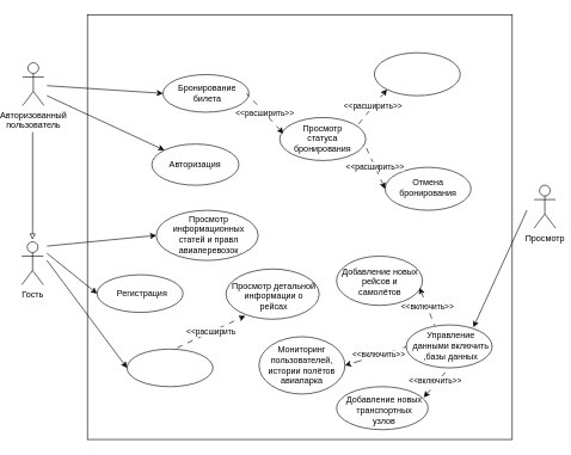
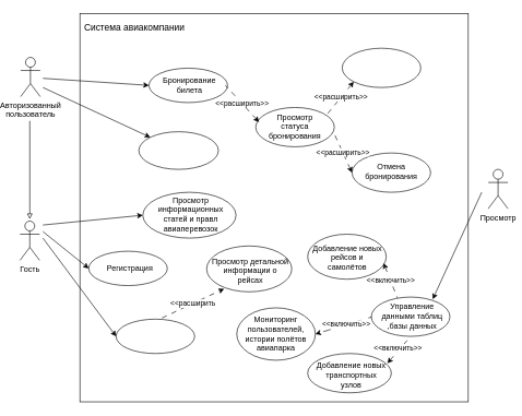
  <mxCell id="0" />
  <mxCell id="1" parent="0" />
  <mxCell id="2" value="" style="whiteSpace=wrap;html=1;aspect=fixed;fillColor=none;" parent="1" vertex="1"><mxGeometry x="111.5" y="20" width="593" height="593" as="geometry" /></mxCell>
  <mxCell id="3" value="Просмотр" style="shape=umlActor;verticalLabelPosition=bottom;verticalAlign=top;html=1;outlineConnect=0;" parent="1" vertex="1"><mxGeometry x="735" y="258" width="30" height="60" as="geometry" /></mxCell>
+ <mxCell id="4" value="&lt;font style=&quot;font-size: 14px;&quot;&gt;Система авиакомпании&lt;/font&gt;" style="text;html=1;strokeColor=none;fillColor=none;align=center;verticalAlign=middle;whiteSpace=wrap;rounded=0;strokeWidth=3;" parent="1" vertex="1"><mxGeometry x="115" y="26" width="160" height="30" as="geometry" /></mxCell>
  <mxCell id="5" value="" style="ellipse;whiteSpace=wrap;html=1;" parent="1" vertex="1"><mxGeometry x="166.75" y="486.75" width="120" height="52.5" as="geometry" /></mxCell>
  <mxCell id="6" value="" style="ellipse;whiteSpace=wrap;html=1;" parent="1" vertex="1"><mxGeometry x="305" y="375" width="130" height="70" as="geometry" /></mxCell>
  <mxCell id="7" value="Просмотр детальной информации о рейсах" style="text;html=1;strokeColor=none;fillColor=none;align=center;verticalAlign=middle;whiteSpace=wrap;rounded=0;" parent="1" vertex="1"><mxGeometry x="312" y="395" width="120" height="35" as="geometry" /></mxCell>
  <mxCell id="8" style="edgeStyle=orthogonalEdgeStyle;rounded=0;orthogonalLoop=1;jettySize=auto;html=1;exitX=0.5;exitY=1;exitDx=0;exitDy=0;" parent="1" source="7" target="7" edge="1"><mxGeometry relative="1" as="geometry" /></mxCell>
  <mxCell id="9" value="" style="ellipse;whiteSpace=wrap;html=1;" parent="1" vertex="1"><mxGeometry x="217" y="103.5" width="120" height="52.5" as="geometry" /></mxCell>
  <mxCell id="10" value="Бронирование&lt;br&gt;билета" style="text;html=1;strokeColor=none;fillColor=none;align=center;verticalAlign=middle;whiteSpace=wrap;rounded=0;" parent="1" vertex="1"><mxGeometry x="223.75" y="112.25" width="110" height="35" as="geometry" /></mxCell>
  <mxCell id="11" value="&amp;lt;&amp;lt;расширить" style="endArrow=classic;html=1;rounded=0;dashed=1;dashPattern=8 8;exitX=0.584;exitY=-0.034;exitDx=0;exitDy=0;entryX=0.206;entryY=0.933;entryDx=0;entryDy=0;entryPerimeter=0;startArrow=none;startFill=0;endFill=1;exitPerimeter=0;" parent="1" source="5" target="6" edge="1"><mxGeometry width="50" height="50" relative="1" as="geometry"><mxPoint x="385" y="413" as="sourcePoint" /><mxPoint x="455" y="103" as="targetPoint" /></mxGeometry></mxCell>
  <mxCell id="12" value="" style="ellipse;whiteSpace=wrap;html=1;" parent="1" vertex="1"><mxGeometry x="351" y="469.5" width="120" height="80" as="geometry" /></mxCell>
  <mxCell id="13" value="Мониторинг пользователей, истории полётов авиапарка" style="text;html=1;strokeColor=none;fillColor=none;align=center;verticalAlign=middle;whiteSpace=wrap;rounded=0;" parent="1" vertex="1"><mxGeometry x="356" y="485.25" width="110" height="46.5" as="geometry" /></mxCell>
  <mxCell id="14" value="" style="ellipse;whiteSpace=wrap;html=1;" parent="1" vertex="1"><mxGeometry x="459.25" y="357" width="120" height="68.75" as="geometry" /></mxCell>
  <mxCell id="15" value="Добавление новых рейсов и самолётов" style="text;html=1;strokeColor=none;fillColor=none;align=center;verticalAlign=middle;whiteSpace=wrap;rounded=0;" parent="1" vertex="1"><mxGeometry x="465.25" y="375" width="110" height="35" as="geometry" /></mxCell>
  <mxCell id="16" value="" style="ellipse;whiteSpace=wrap;html=1;" parent="1" vertex="1"><mxGeometry x="459.25" y="539.25" width="127.75" height="60" as="geometry" /></mxCell>
  <mxCell id="17" value="Добавление новых транспортных узлов" style="text;html=1;strokeColor=none;fillColor=none;align=center;verticalAlign=middle;whiteSpace=wrap;rounded=0;" parent="1" vertex="1"><mxGeometry x="471" y="554.25" width="110" height="35" as="geometry" /></mxCell>
  <mxCell id="18" value="&amp;lt;&amp;lt;включить&amp;gt;&amp;gt;" style="endArrow=classic;html=1;rounded=0;exitX=0;exitY=0.5;exitDx=0;exitDy=0;entryX=1;entryY=0.5;entryDx=0;entryDy=0;dashed=1;dashPattern=12 12;" parent="1" source="21" target="12" edge="1"><mxGeometry width="50" height="50" relative="1" as="geometry"><mxPoint x="66.5" y="343" as="sourcePoint" /><mxPoint x="109" y="356.75" as="targetPoint" /></mxGeometry></mxCell>
  <mxCell id="19" value="Гость" style="shape=umlActor;verticalLabelPosition=bottom;verticalAlign=top;html=1;outlineConnect=0;" parent="1" vertex="1"><mxGeometry x="20" y="337" width="30" height="60" as="geometry" /></mxCell>
  <mxCell id="20" value="" style="ellipse;whiteSpace=wrap;html=1;" parent="1" vertex="1"><mxGeometry x="556.5" y="453" width="120" height="60" as="geometry" /></mxCell>
- <mxCell id="21" value="Управление данными включить&lt;br&gt;,базы данных" style="text;html=1;strokeColor=none;fillColor=none;align=center;verticalAlign=middle;whiteSpace=wrap;rounded=0;" parent="1" vertex="1"><mxGeometry x="563.5" y="464" width="110" height="35" as="geometry" /></mxCell>
+ <mxCell id="21" value="Управление данными таблиц&lt;br&gt;,базы данных" style="text;html=1;strokeColor=none;fillColor=none;align=center;verticalAlign=middle;whiteSpace=wrap;rounded=0;" parent="1" vertex="1"><mxGeometry x="563.5" y="464" width="110" height="35" as="geometry" /></mxCell>
  <mxCell id="22" value="&amp;lt;&amp;lt;включить&amp;gt;&amp;gt;" style="endArrow=none;html=1;rounded=0;dashed=1;dashPattern=8 8;entryX=0.331;entryY=0.021;entryDx=0;entryDy=0;exitX=1;exitY=0.75;exitDx=0;exitDy=0;startArrow=classic;startFill=1;endFill=0;entryPerimeter=0;" parent="1" source="15" target="20" edge="1"><mxGeometry width="50" height="50" relative="1" as="geometry"><mxPoint x="363" y="430" as="sourcePoint" /><mxPoint x="240" y="461" as="targetPoint" /></mxGeometry></mxCell>
  <mxCell id="23" value="" style="endArrow=none;html=1;rounded=0;dashed=1;dashPattern=8 8;entryX=0.5;entryY=1;entryDx=0;entryDy=0;exitX=1;exitY=0;exitDx=0;exitDy=0;startArrow=classic;startFill=1;endFill=0;" parent="1" source="17" target="20" edge="1"><mxGeometry width="50" height="50" relative="1" as="geometry"><mxPoint x="294" y="493" as="sourcePoint" /><mxPoint x="245" y="478" as="targetPoint" /></mxGeometry></mxCell>
  <mxCell id="24" value="&amp;lt;&amp;lt;включить&amp;gt;&amp;gt;" style="edgeLabel;html=1;align=center;verticalAlign=middle;resizable=0;points=[];" parent="23" vertex="1" connectable="0"><mxGeometry x="0.015" y="4" relative="1" as="geometry"><mxPoint as="offset" /></mxGeometry></mxCell>
  <mxCell id="25" value="" style="ellipse;whiteSpace=wrap;html=1;" parent="1" vertex="1"><mxGeometry x="380" y="163.5" width="120" height="60" as="geometry" /></mxCell>
  <mxCell id="26" value="Просмотр статуса бронирования" style="text;html=1;strokeColor=none;fillColor=none;align=center;verticalAlign=middle;whiteSpace=wrap;rounded=0;" parent="1" vertex="1"><mxGeometry x="390" y="172.62" width="100" height="40" as="geometry" /></mxCell>
  <mxCell id="27" value="" style="ellipse;whiteSpace=wrap;html=1;" parent="1" vertex="1"><mxGeometry x="512" y="73" width="120" height="60" as="geometry" /></mxCell>
  <mxCell id="28" value="&amp;lt;&amp;lt;расширить&amp;gt;&amp;gt;" style="endArrow=none;html=1;rounded=0;dashed=1;exitX=0;exitY=1;exitDx=0;exitDy=0;entryX=1;entryY=0;entryDx=0;entryDy=0;dashPattern=8 8;startArrow=classic;startFill=1;endFill=0;" parent="1" source="27" target="26" edge="1"><mxGeometry width="50" height="50" relative="1" as="geometry"><mxPoint x="537" y="359" as="sourcePoint" /><mxPoint x="506.28" y="219.018" as="targetPoint" /></mxGeometry></mxCell>
  <mxCell id="29" value="" style="endArrow=block;html=1;rounded=0;endFill=0;" parent="1" edge="1"><mxGeometry width="50" height="50" relative="1" as="geometry"><mxPoint x="35" y="184" as="sourcePoint" /><mxPoint x="35" y="334" as="targetPoint" /></mxGeometry></mxCell>
  <mxCell id="30" value="" style="endArrow=classic;html=1;rounded=0;endFill=1;entryX=0;entryY=0.5;entryDx=0;entryDy=0;" parent="1" target="5" edge="1"><mxGeometry width="50" height="50" relative="1" as="geometry"><mxPoint x="55" y="363" as="sourcePoint" /><mxPoint x="166.75" y="337" as="targetPoint" /></mxGeometry></mxCell>
  <mxCell id="31" value="" style="endArrow=none;html=1;rounded=0;endFill=0;exitX=0.781;exitY=0.055;exitDx=0;exitDy=0;exitPerimeter=0;startArrow=classic;startFill=1;" parent="1" source="20" edge="1"><mxGeometry width="50" height="50" relative="1" as="geometry"><mxPoint x="655" y="485.5" as="sourcePoint" /><mxPoint x="725" y="293" as="targetPoint" /></mxGeometry></mxCell>
  <mxCell id="32" value="" style="endArrow=classic;html=1;rounded=0;endFill=1;entryX=0;entryY=0.5;entryDx=0;entryDy=0;" parent="1" target="9" edge="1"><mxGeometry width="50" height="50" relative="1" as="geometry"><mxPoint x="55" y="119" as="sourcePoint" /><mxPoint x="215" y="143" as="targetPoint" /></mxGeometry></mxCell>
  <mxCell id="33" value="" style="ellipse;whiteSpace=wrap;html=1;" parent="1" vertex="1"><mxGeometry x="527" y="233" width="120" height="60" as="geometry" /></mxCell>
  <mxCell id="34" value="Отмена бронирования" style="text;html=1;strokeColor=none;fillColor=none;align=center;verticalAlign=middle;whiteSpace=wrap;rounded=0;" parent="1" vertex="1"><mxGeometry x="537" y="242.12" width="100" height="40" as="geometry" /></mxCell>
  <mxCell id="35" value="&amp;lt;&amp;lt;расширить&amp;gt;&amp;gt;" style="endArrow=none;html=1;rounded=0;dashed=1;exitX=0.042;exitY=0.373;exitDx=0;exitDy=0;entryX=1;entryY=0.5;entryDx=0;entryDy=0;exitPerimeter=0;dashPattern=8 8;startArrow=classic;startFill=1;endFill=0;" parent="1" source="25" target="10" edge="1"><mxGeometry width="50" height="50" relative="1" as="geometry"><mxPoint x="435.75" y="94.12" as="sourcePoint" /><mxPoint x="333.75" y="120.12" as="targetPoint" /></mxGeometry></mxCell>
  <mxCell id="36" value="&amp;lt;&amp;lt;расширить&amp;gt;&amp;gt;" style="endArrow=none;html=1;rounded=0;dashed=1;exitX=0;exitY=0.5;exitDx=0;exitDy=0;entryX=0.989;entryY=0.627;entryDx=0;entryDy=0;dashPattern=8 8;startArrow=classic;startFill=1;endFill=0;entryPerimeter=0;" parent="1" source="33" target="25" edge="1"><mxGeometry width="50" height="50" relative="1" as="geometry"><mxPoint x="569" y="166" as="sourcePoint" /><mxPoint x="467" y="192" as="targetPoint" /></mxGeometry></mxCell>
  <mxCell id="37" value="" style="ellipse;whiteSpace=wrap;html=1;" parent="1" vertex="1"><mxGeometry x="201.5" y="200.5" width="121.5" height="57.5" as="geometry" /></mxCell>
- <mxCell id="38" value="Авторизация" style="text;html=1;strokeColor=none;fillColor=none;align=center;verticalAlign=middle;whiteSpace=wrap;rounded=0;" parent="1" vertex="1"><mxGeometry x="207.25" y="212" width="110" height="35" as="geometry" /></mxCell>
  <mxCell id="39" value="" style="endArrow=classic;html=1;rounded=0;endFill=1;entryX=0;entryY=0;entryDx=0;entryDy=0;" parent="1" target="37" edge="1"><mxGeometry width="50" height="50" relative="1" as="geometry"><mxPoint x="55" y="133" as="sourcePoint" /><mxPoint x="119.25" y="137.62" as="targetPoint" /></mxGeometry></mxCell>
  <mxCell id="40" value="Авторизованный&lt;br&gt;пользователь" style="shape=umlActor;verticalLabelPosition=bottom;verticalAlign=top;html=1;outlineConnect=0;" parent="1" vertex="1"><mxGeometry x="21" y="87" width="30" height="60" as="geometry" /></mxCell>
  <mxCell id="41" value="" style="ellipse;whiteSpace=wrap;html=1;" parent="1" vertex="1"><mxGeometry x="125" y="383" width="120" height="52.5" as="geometry" /></mxCell>
  <mxCell id="42" value="Регистрация" style="text;html=1;strokeColor=none;fillColor=none;align=center;verticalAlign=middle;whiteSpace=wrap;rounded=0;" parent="1" vertex="1"><mxGeometry x="133" y="391.75" width="110" height="35" as="geometry" /></mxCell>
  <mxCell id="43" value="" style="endArrow=classic;html=1;rounded=0;endFill=1;entryX=0;entryY=0.5;entryDx=0;entryDy=0;" parent="1" target="41" edge="1"><mxGeometry width="50" height="50" relative="1" as="geometry"><mxPoint x="55" y="353" as="sourcePoint" /><mxPoint x="140.75" y="240.5" as="targetPoint" /></mxGeometry></mxCell>
  <mxCell id="44" value="" style="ellipse;whiteSpace=wrap;html=1;" vertex="1" parent="1"><mxGeometry x="207.63" y="293" width="142.25" height="70" as="geometry" /></mxCell>
  <mxCell id="45" value="Просмотр информационных статей и правл авиаперевозок" style="text;html=1;strokeColor=none;fillColor=none;align=center;verticalAlign=middle;whiteSpace=wrap;rounded=0;" vertex="1" parent="1"><mxGeometry x="225.88" y="309.25" width="110" height="35" as="geometry" /></mxCell>
  <mxCell id="46" value="" style="endArrow=classic;html=1;rounded=0;endFill=1;entryX=0;entryY=0.5;entryDx=0;entryDy=0;" edge="1" parent="1" target="44"><mxGeometry width="50" height="50" relative="1" as="geometry"><mxPoint x="55" y="343" as="sourcePoint" /><mxPoint x="135" y="419" as="targetPoint" /></mxGeometry></mxCell>
